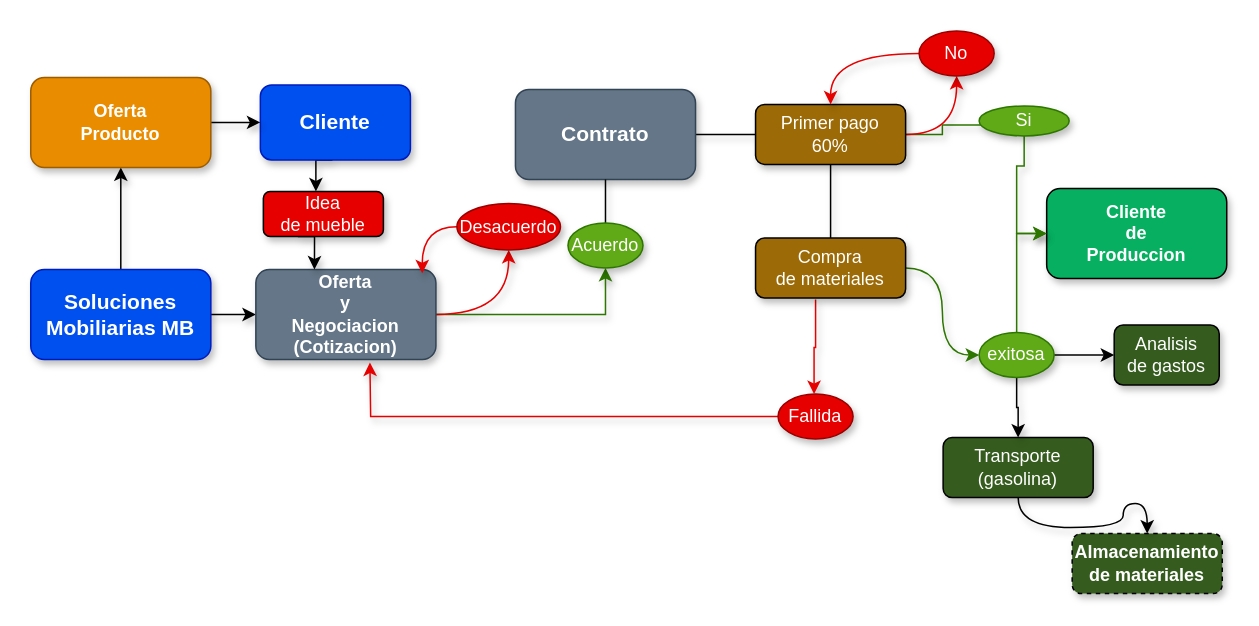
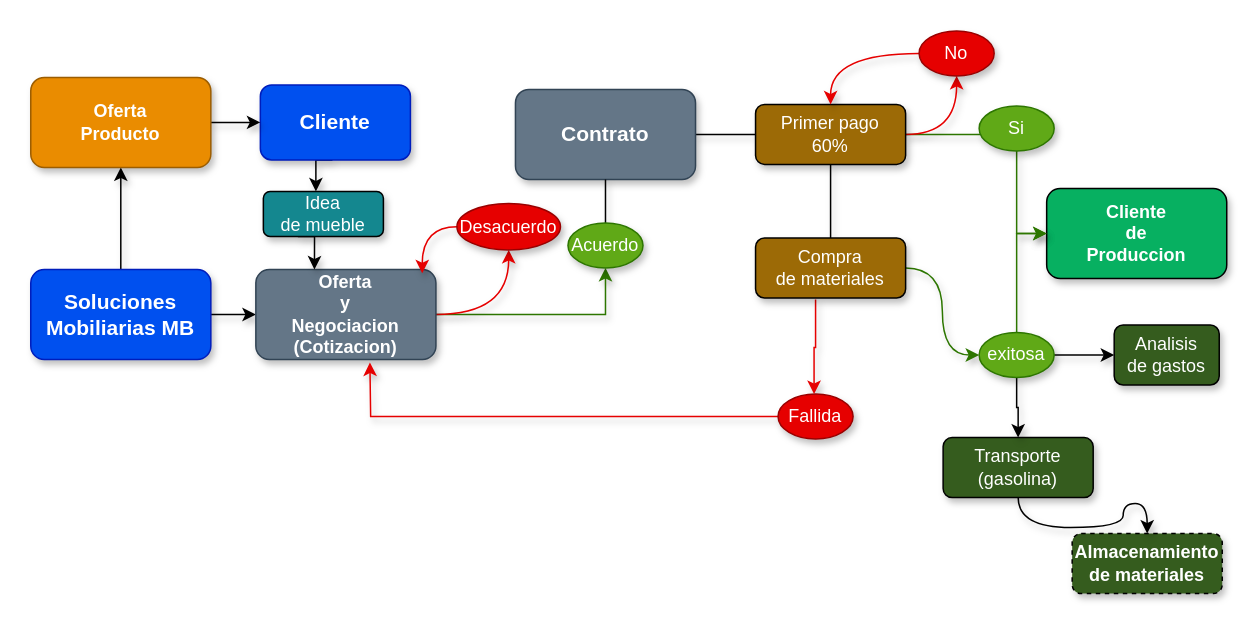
  <mxCell id="0" />
  <mxCell id="1" parent="0" />
  <mxCell id="2" style="edgeStyle=orthogonalEdgeStyle;rounded=0;orthogonalLoop=1;jettySize=auto;html=1;shadow=1;" edge="1" parent="1" source="4" target="8"><mxGeometry relative="1" as="geometry" /></mxCell>
  <mxCell id="3" style="edgeStyle=orthogonalEdgeStyle;rounded=0;orthogonalLoop=1;jettySize=auto;html=1;entryX=0;entryY=0.5;entryDx=0;entryDy=0;shadow=1;" edge="1" parent="1" source="4" target="11"><mxGeometry relative="1" as="geometry" /></mxCell>
  <mxCell id="4" value="Soluciones Mobiliarias MB" style="rounded=1;whiteSpace=wrap;html=1;fillColor=#0050ef;fontColor=#ffffff;strokeColor=#001DBC;fontStyle=1;fontSize=14;shadow=1;" vertex="1" parent="1"><mxGeometry x="20" y="179" width="120" height="60" as="geometry" /></mxCell>
  <mxCell id="5" style="edgeStyle=orthogonalEdgeStyle;rounded=0;orthogonalLoop=1;jettySize=auto;html=1;entryX=0.5;entryY=0;entryDx=0;entryDy=0;shadow=1;" edge="1" parent="1"><mxGeometry relative="1" as="geometry"><mxPoint x="221.053" y="106" as="sourcePoint" /><mxPoint x="210" y="127" as="targetPoint" /></mxGeometry></mxCell>
  <mxCell id="6" value="Cliente" style="whiteSpace=wrap;html=1;fillColor=#0050ef;strokeColor=#001DBC;fontColor=#ffffff;rounded=1;fontStyle=1;fontSize=14;shadow=1;" vertex="1" parent="1"><mxGeometry x="173" y="56" width="100" height="50" as="geometry" /></mxCell>
  <mxCell id="7" style="edgeStyle=orthogonalEdgeStyle;rounded=0;orthogonalLoop=1;jettySize=auto;html=1;entryX=0;entryY=0.5;entryDx=0;entryDy=0;shadow=1;" edge="1" parent="1" source="8" target="6"><mxGeometry relative="1" as="geometry" /></mxCell>
  <mxCell id="8" value="&lt;div&gt;Oferta&lt;/div&gt;&lt;div&gt;Producto&lt;br&gt;&lt;/div&gt;" style="rounded=1;whiteSpace=wrap;html=1;fillColor=#EA8C00;fontColor=#FFFFFF;strokeColor=#9C5D00;fontStyle=1;shadow=1;" vertex="1" parent="1"><mxGeometry x="20" y="51" width="120" height="60" as="geometry" /></mxCell>
  <mxCell id="9" style="edgeStyle=orthogonalEdgeStyle;rounded=0;orthogonalLoop=1;jettySize=auto;html=1;entryX=0.5;entryY=1;entryDx=0;entryDy=0;fillColor=#60a917;strokeColor=#2D7600;shadow=1;" edge="1" parent="1" source="11" target="38"><mxGeometry relative="1" as="geometry" /></mxCell>
  <mxCell id="10" style="edgeStyle=orthogonalEdgeStyle;rounded=0;orthogonalLoop=1;jettySize=auto;html=1;curved=1;strokeColor=#E60000;shadow=1;" edge="1" parent="1" source="11" target="40"><mxGeometry relative="1" as="geometry" /></mxCell>
  <mxCell id="11" value="&lt;div&gt;Oferta&lt;/div&gt;&lt;div&gt;y&lt;br&gt;&lt;/div&gt;&lt;div&gt;Negociacion&lt;/div&gt;(Cotizacion)" style="rounded=1;whiteSpace=wrap;html=1;fillColor=#647687;fontColor=#FFFFFF;strokeColor=#314354;fontStyle=1;shadow=1;" vertex="1" parent="1"><mxGeometry x="170" y="179" width="120" height="60" as="geometry" /></mxCell>
  <mxCell id="12" style="edgeStyle=orthogonalEdgeStyle;rounded=0;orthogonalLoop=1;jettySize=auto;html=1;shadow=1;" edge="1" parent="1"><mxGeometry relative="1" as="geometry"><mxPoint x="198" y="157" as="sourcePoint" /><mxPoint x="209.053" y="179" as="targetPoint" /></mxGeometry></mxCell>
- <mxCell id="13" value="&lt;div&gt;Idea &lt;br&gt;&lt;/div&gt;&lt;div&gt;de mueble&lt;/div&gt;" style="rounded=1;whiteSpace=wrap;html=1;fillColor=#e60000;fontColor=#FFFFFF;shadow=1;" vertex="1" parent="1"><mxGeometry x="175" y="127" width="80" height="30" as="geometry" /></mxCell>
+ <mxCell id="13" value="&lt;div&gt;Idea &lt;br&gt;&lt;/div&gt;&lt;div&gt;de mueble&lt;/div&gt;" style="rounded=1;whiteSpace=wrap;html=1;fillColor=#14878F;fontColor=#FFFFFF;shadow=1;" vertex="1" parent="1"><mxGeometry x="175" y="127" width="80" height="30" as="geometry" /></mxCell>
  <mxCell id="14" style="edgeStyle=orthogonalEdgeStyle;rounded=0;orthogonalLoop=1;jettySize=auto;html=1;endArrow=none;endFill=0;shadow=1;" edge="1" parent="1" source="15" target="19"><mxGeometry relative="1" as="geometry" /></mxCell>
  <mxCell id="15" value="&lt;div style=&quot;font-size: 14px;&quot;&gt;Contrato&lt;br style=&quot;font-size: 14px;&quot;&gt;&lt;/div&gt;" style="rounded=1;whiteSpace=wrap;html=1;fillColor=#647687;fontColor=#ffffff;strokeColor=#314354;fontStyle=1;fontSize=14;shadow=1;" vertex="1" parent="1"><mxGeometry x="343" y="59" width="120" height="60" as="geometry" /></mxCell>
  <mxCell id="16" style="edgeStyle=orthogonalEdgeStyle;rounded=0;orthogonalLoop=1;jettySize=auto;html=1;entryX=0.36;entryY=0.633;entryDx=0;entryDy=0;entryPerimeter=0;fillColor=#60a917;strokeColor=#2D7600;shadow=1;" edge="1" parent="1" source="19" target="28"><mxGeometry relative="1" as="geometry" /></mxCell>
  <mxCell id="17" style="edgeStyle=orthogonalEdgeStyle;rounded=0;orthogonalLoop=1;jettySize=auto;html=1;curved=1;strokeColor=#E60000;shadow=1;" edge="1" parent="1" source="19" target="30"><mxGeometry relative="1" as="geometry" /></mxCell>
  <mxCell id="18" style="edgeStyle=orthogonalEdgeStyle;rounded=0;orthogonalLoop=1;jettySize=auto;html=1;endArrow=none;endFill=0;shadow=1;" edge="1" parent="1" source="19" target="22"><mxGeometry relative="1" as="geometry" /></mxCell>
  <mxCell id="19" value="&lt;div&gt;Primer pago&lt;/div&gt;&lt;div&gt;60%&lt;/div&gt;" style="whiteSpace=wrap;html=1;rounded=1;fillColor=#9C6A06;fontColor=#FFFFFF;strokeColor=#000000;shadow=1;" vertex="1" parent="1"><mxGeometry x="503" y="69" width="100" height="40" as="geometry" /></mxCell>
  <mxCell id="20" style="edgeStyle=elbowEdgeStyle;rounded=0;orthogonalLoop=1;jettySize=auto;html=1;entryX=0.5;entryY=0;entryDx=0;entryDy=0;elbow=vertical;strokeColor=#E60000;shadow=1;" edge="1" parent="1"><mxGeometry relative="1" as="geometry"><mxPoint x="543" y="199" as="sourcePoint" /><mxPoint x="542" y="262" as="targetPoint" /></mxGeometry></mxCell>
  <mxCell id="21" style="edgeStyle=orthogonalEdgeStyle;rounded=0;orthogonalLoop=1;jettySize=auto;html=1;entryX=0;entryY=0.5;entryDx=0;entryDy=0;elbow=vertical;curved=1;fillColor=#60a917;strokeColor=#2D7600;shadow=1;" edge="1" parent="1" source="22" target="34"><mxGeometry relative="1" as="geometry" /></mxCell>
  <mxCell id="22" value="&lt;div&gt;Compra&lt;/div&gt;&lt;div&gt;de materiales&lt;/div&gt;" style="whiteSpace=wrap;html=1;rounded=1;fillColor=#9C6A06;fontColor=#FFFFFF;strokeColor=#000000;shadow=1;" vertex="1" parent="1"><mxGeometry x="503" y="158" width="100" height="40" as="geometry" /></mxCell>
  <mxCell id="23" value="&lt;div&gt;Cliente&lt;/div&gt;&lt;div&gt;de&lt;/div&gt;&lt;div&gt;Produccion&lt;br&gt;&lt;/div&gt;" style="whiteSpace=wrap;html=1;fillColor=#07B061;strokeColor=#000000;fontColor=#ffffff;rounded=1;fontStyle=1;shadow=1;" vertex="1" parent="1"><mxGeometry x="697" y="125" width="120" height="60" as="geometry" /></mxCell>
  <mxCell id="24" value="&lt;div&gt;Almacenamiento&lt;/div&gt;&lt;div&gt;de materiales&lt;br&gt;&lt;/div&gt;" style="rounded=1;whiteSpace=wrap;html=1;fontStyle=1;fillColor=#355C1E;fontColor=#FFFFFF;strokeColor=#000000;shadow=1;dashed=1;" vertex="1" parent="1"><mxGeometry x="714" y="355" width="100" height="40" as="geometry" /></mxCell>
  <mxCell id="25" style="edgeStyle=orthogonalEdgeStyle;rounded=0;orthogonalLoop=1;jettySize=auto;html=1;entryX=0.5;entryY=0;entryDx=0;entryDy=0;curved=1;shadow=1;" edge="1" parent="1" source="26" target="24"><mxGeometry relative="1" as="geometry" /></mxCell>
  <mxCell id="26" value="&lt;div&gt;Transporte&lt;/div&gt;(gasolina)" style="rounded=1;whiteSpace=wrap;html=1;fillColor=#355C1E;fontColor=#FFFFFF;strokeColor=#000000;shadow=1;" vertex="1" parent="1"><mxGeometry x="628" y="291" width="100" height="40" as="geometry" /></mxCell>
  <mxCell id="27" style="edgeStyle=orthogonalEdgeStyle;rounded=0;orthogonalLoop=1;jettySize=auto;html=1;entryX=0;entryY=0.5;entryDx=0;entryDy=0;fillColor=#60a917;strokeColor=#2D7600;shadow=1;" edge="1" parent="1" source="28" target="23"><mxGeometry relative="1" as="geometry" /></mxCell>
- <mxCell id="28" value="Si" style="ellipse;whiteSpace=wrap;html=1;strokeColor=#2D7600;fillColor=#60a917;fontColor=#FFFFFF;shadow=1;" vertex="1" parent="1"><mxGeometry x="652" y="70" width="60" height="20" as="geometry" /></mxCell>
+ <mxCell id="28" value="Si" style="ellipse;whiteSpace=wrap;html=1;strokeColor=#2D7600;fillColor=#60a917;fontColor=#FFFFFF;shadow=1;" vertex="1" parent="1"><mxGeometry x="652" y="70" width="50" height="30" as="geometry" /></mxCell>
  <mxCell id="29" style="edgeStyle=orthogonalEdgeStyle;rounded=0;orthogonalLoop=1;jettySize=auto;html=1;entryX=0.5;entryY=0;entryDx=0;entryDy=0;strokeColor=#E60000;curved=1;shadow=1;" edge="1" parent="1" source="30" target="19"><mxGeometry relative="1" as="geometry" /></mxCell>
  <mxCell id="30" value="&lt;div&gt;No&lt;/div&gt;" style="ellipse;whiteSpace=wrap;html=1;strokeColor=#990000;fillColor=#E60000;fontColor=#FFFFFF;shadow=1;" vertex="1" parent="1"><mxGeometry x="612" y="20" width="50" height="30" as="geometry" /></mxCell>
  <mxCell id="31" style="edgeStyle=orthogonalEdgeStyle;rounded=0;orthogonalLoop=1;jettySize=auto;html=1;entryX=0.5;entryY=0;entryDx=0;entryDy=0;shadow=1;" edge="1" parent="1" source="34" target="26"><mxGeometry relative="1" as="geometry" /></mxCell>
  <mxCell id="32" style="edgeStyle=orthogonalEdgeStyle;rounded=0;orthogonalLoop=1;jettySize=auto;html=1;shadow=1;" edge="1" parent="1" source="34" target="41"><mxGeometry relative="1" as="geometry" /></mxCell>
  <mxCell id="33" style="edgeStyle=orthogonalEdgeStyle;rounded=0;orthogonalLoop=1;jettySize=auto;html=1;entryX=0;entryY=0.5;entryDx=0;entryDy=0;fillColor=#60a917;strokeColor=#2D7600;shadow=1;" edge="1" parent="1" source="34" target="23"><mxGeometry relative="1" as="geometry" /></mxCell>
  <mxCell id="34" value="exitosa" style="ellipse;whiteSpace=wrap;html=1;strokeColor=#2D7600;fillColor=#60a917;fontColor=#ffffff;labelBackgroundColor=none;shadow=1;" vertex="1" parent="1"><mxGeometry x="652" y="221" width="50" height="30" as="geometry" /></mxCell>
  <mxCell id="35" style="edgeStyle=orthogonalEdgeStyle;rounded=0;orthogonalLoop=1;jettySize=auto;html=1;strokeColor=#E60000;shadow=1;" edge="1" parent="1" source="36"><mxGeometry relative="1" as="geometry"><mxPoint x="246" y="241" as="targetPoint" /></mxGeometry></mxCell>
  <mxCell id="36" value="Fallida" style="ellipse;whiteSpace=wrap;html=1;strokeColor=#990000;fillColor=#E60000;fontColor=#FFFFFF;shadow=1;" vertex="1" parent="1"><mxGeometry x="518" y="262" width="50" height="30" as="geometry" /></mxCell>
  <mxCell id="37" style="edgeStyle=orthogonalEdgeStyle;rounded=0;orthogonalLoop=1;jettySize=auto;html=1;entryX=0.5;entryY=1;entryDx=0;entryDy=0;shadow=1;endArrow=none;" edge="1" parent="1" source="38" target="15"><mxGeometry relative="1" as="geometry" /></mxCell>
  <mxCell id="38" value="Acuerdo" style="ellipse;whiteSpace=wrap;html=1;strokeColor=#2D7600;fillColor=#60a917;fontColor=#FFFFFF;shadow=1;" vertex="1" parent="1"><mxGeometry x="378" y="148" width="50" height="30" as="geometry" /></mxCell>
  <mxCell id="39" style="edgeStyle=orthogonalEdgeStyle;rounded=0;orthogonalLoop=1;jettySize=auto;html=1;entryX=0.924;entryY=0.042;entryDx=0;entryDy=0;entryPerimeter=0;strokeColor=#E60000;curved=1;shadow=1;" edge="1" parent="1" source="40" target="11"><mxGeometry relative="1" as="geometry" /></mxCell>
  <mxCell id="40" value="&lt;div&gt;Desacuerdo&lt;/div&gt;" style="ellipse;whiteSpace=wrap;html=1;strokeColor=#990000;fillColor=#E60000;fontColor=#FFFFFF;shadow=1;" vertex="1" parent="1"><mxGeometry x="304" y="135" width="69" height="31" as="geometry" /></mxCell>
  <mxCell id="41" value="&lt;div&gt;Analisis&lt;/div&gt;&lt;div&gt;de gastos&lt;br&gt;&lt;/div&gt;" style="whiteSpace=wrap;html=1;rounded=1;fillColor=#355C1E;fontColor=#FFFFFF;strokeColor=#000000;shadow=1;" vertex="1" parent="1"><mxGeometry x="742" y="216" width="70" height="40" as="geometry" /></mxCell>
